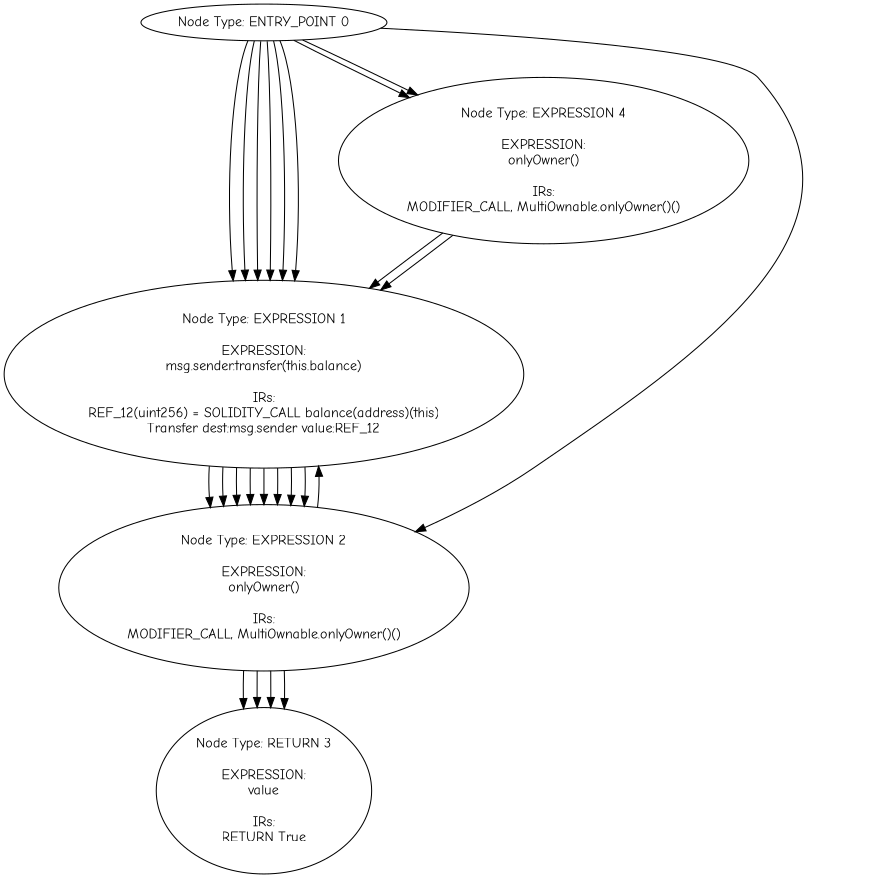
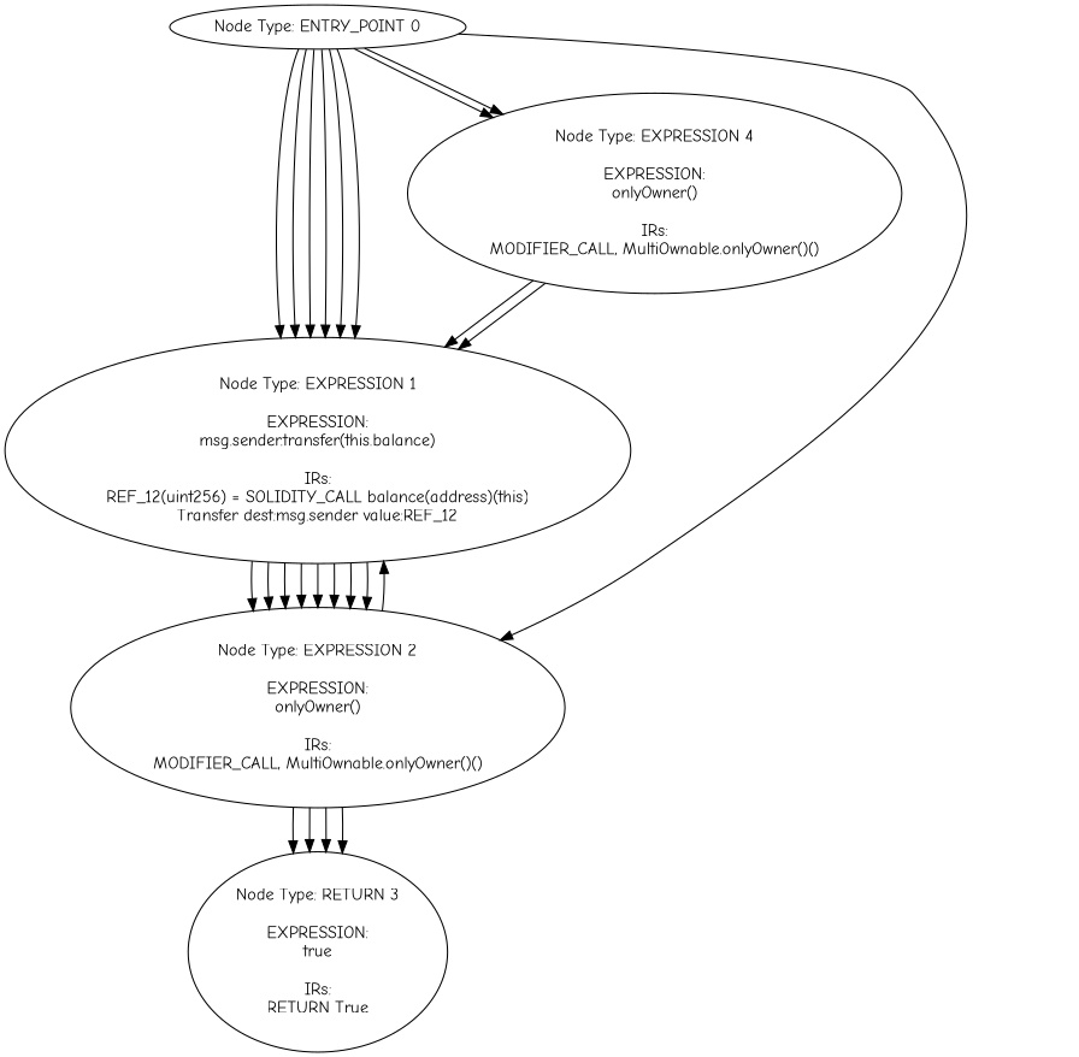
  digraph {
    fontname="Comic Neue"
    node [fontname="Comic Neue"]
    edge [fontname="Comic Neue"]
    n1 [label="Node Type: ENTRY_POINT 0\n"]
    n2 [label="Node Type: EXPRESSION 1\n\nEXPRESSION:\nmsg.sender.transfer(this.balance)\n\nIRs:\nREF_12(uint256) = SOLIDITY_CALL balance(address)(this)\nTransfer dest:msg.sender value:REF_12"]
    n3 [label="Node Type: EXPRESSION 2\n\nEXPRESSION:\nonlyOwner()\n\nIRs:\nMODIFIER_CALL, MultiOwnable.onlyOwner()()"]
    n4 [label="Node Type: EXPRESSION 4\n\nEXPRESSION:\nonlyOwner()\n\nIRs:\nMODIFIER_CALL, MultiOwnable.onlyOwner()()"]
-   n5 [label="Node Type: RETURN 3\n\nEXPRESSION:\nvalue\n\nIRs:\nRETURN True"]
+   n5 [label="Node Type: RETURN 3\n\nEXPRESSION:\ntrue\n\nIRs:\nRETURN True"]
    n1 -> n2
    n1 -> n2
    n1 -> n2
    n1 -> n2
    n1 -> n2
    n1 -> n2
    n1 -> n3
    n1 -> n4
    n1 -> n4
    n2 -> n3
    n2 -> n3
    n2 -> n3
    n2 -> n3
    n2 -> n3
    n2 -> n3
    n2 -> n3
    n2 -> n3
    n3 -> n2
    n3 -> n5
    n3 -> n5
    n3 -> n5
    n3 -> n5
    n4 -> n2
    n4 -> n2
  }
